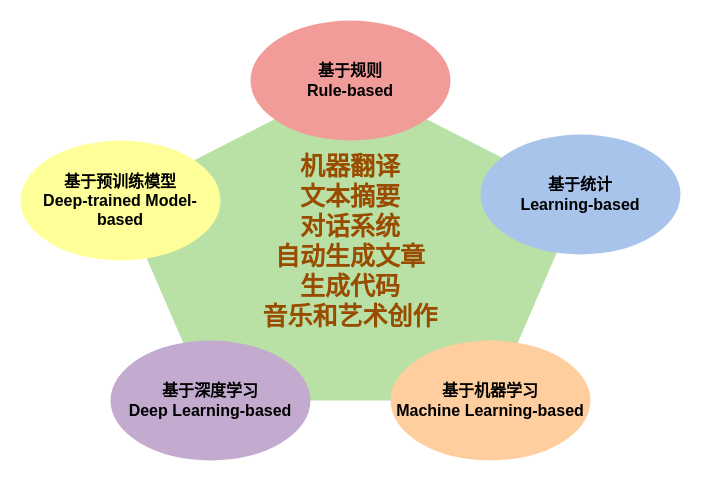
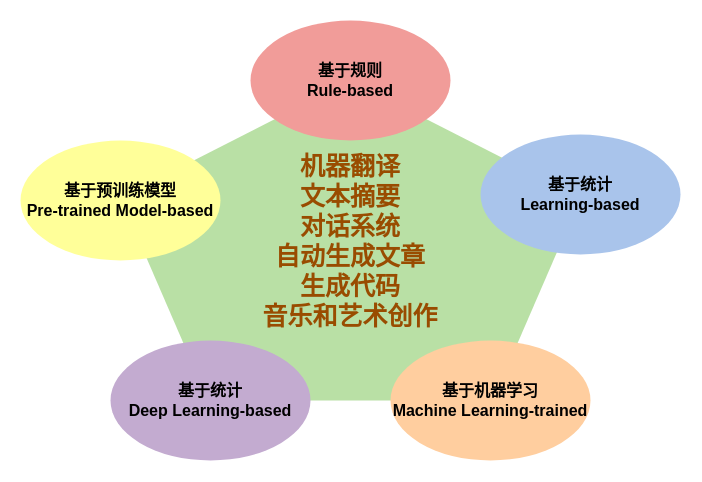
  <mxCell id="0" />
  <mxCell id="1" parent="0" />
  <mxCell id="2" value="&lt;div style=&quot;font-size: 25px;&quot; data-docx-has-block-data=&quot;false&quot; data-page-id=&quot;NyPqdCKraoXz9gxNVCfcIFdnnAc&quot;&gt;&lt;div class=&quot;old-record-id-Doaod4IAyoOceYx4PY6cm3YSnog&quot;&gt;&lt;b&gt;&lt;font color=&quot;#994c00&quot;&gt;机器翻译&lt;/font&gt;&lt;/b&gt;&lt;/div&gt;&lt;div class=&quot;old-record-id-Doaod4IAyoOceYx4PY6cm3YSnog&quot;&gt;&lt;b&gt;&lt;font color=&quot;#994c00&quot;&gt;文本摘要&lt;/font&gt;&lt;/b&gt;&lt;/div&gt;&lt;div class=&quot;old-record-id-Doaod4IAyoOceYx4PY6cm3YSnog&quot;&gt;&lt;b&gt;&lt;font color=&quot;#994c00&quot;&gt;对话系统&lt;/font&gt;&lt;/b&gt;&lt;/div&gt;&lt;div class=&quot;old-record-id-Doaod4IAyoOceYx4PY6cm3YSnog&quot;&gt;&lt;b&gt;&lt;font color=&quot;#994c00&quot;&gt;自动生成文章&lt;/font&gt;&lt;/b&gt;&lt;/div&gt;&lt;div class=&quot;old-record-id-Doaod4IAyoOceYx4PY6cm3YSnog&quot;&gt;&lt;b&gt;&lt;font color=&quot;#994c00&quot;&gt;生成代码&lt;/font&gt;&lt;/b&gt;&lt;/div&gt;&lt;div class=&quot;old-record-id-Doaod4IAyoOceYx4PY6cm3YSnog&quot;&gt;&lt;b&gt;&lt;font color=&quot;#994c00&quot;&gt;音乐和艺术创作&lt;/font&gt;&lt;/b&gt;&lt;/div&gt;&lt;/div&gt;" style="whiteSpace=wrap;html=1;shape=mxgraph.basic.pentagon;strokeColor=none;fillColor=#B9E0A5;" vertex="1" parent="1"><mxGeometry x="120" y="80" width="460" height="320" as="geometry" /></mxCell>
  <mxCell id="3" value="&lt;div style=&quot;font-size: 16px;&quot; data-docx-has-block-data=&quot;false&quot; data-page-id=&quot;NyPqdCKraoXz9gxNVCfcIFdnnAc&quot;&gt;&lt;div class=&quot;old-record-id-ESCcdiYyIow2AKxOADFcyxhwnZf&quot;&gt;&lt;b&gt;基于规则&lt;/b&gt;&lt;/div&gt;&lt;div class=&quot;old-record-id-ESCcdiYyIow2AKxOADFcyxhwnZf&quot;&gt;&lt;div data-docx-has-block-data=&quot;false&quot; data-page-id=&quot;NyPqdCKraoXz9gxNVCfcIFdnnAc&quot;&gt;&lt;div class=&quot;old-record-id-ESCcdiYyIow2AKxOADFcyxhwnZf&quot;&gt;&lt;b&gt;Rule-based&lt;/b&gt;&lt;/div&gt;&lt;/div&gt;&lt;/div&gt;&lt;/div&gt;" style="ellipse;whiteSpace=wrap;html=1;strokeColor=none;fillColor=#F19C99;" vertex="1" parent="1"><mxGeometry x="250" y="20" width="200" height="120" as="geometry" /></mxCell>
- <mxCell id="4" value="&lt;div style=&quot;font-size: 16px;&quot; data-docx-has-block-data=&quot;false&quot; data-page-id=&quot;NyPqdCKraoXz9gxNVCfcIFdnnAc&quot;&gt;&lt;div class=&quot;old-record-id-My8qdMWMOoC8kIxuiNQcSFuOnIf&quot;&gt;&lt;b&gt;基于预训练模型&lt;/b&gt;&lt;/div&gt;&lt;div class=&quot;old-record-id-My8qdMWMOoC8kIxuiNQcSFuOnIf&quot;&gt;&lt;div data-docx-has-block-data=&quot;false&quot; data-page-id=&quot;NyPqdCKraoXz9gxNVCfcIFdnnAc&quot;&gt;&lt;div class=&quot;old-record-id-My8qdMWMOoC8kIxuiNQcSFuOnIf&quot;&gt;&lt;b&gt;Deep-trained Model-based&lt;/b&gt;&lt;/div&gt;&lt;/div&gt;&lt;/div&gt;&lt;/div&gt;" style="ellipse;whiteSpace=wrap;html=1;strokeColor=none;fillColor=#FFFF99;" vertex="1" parent="1"><mxGeometry x="20" y="140" width="200" height="120" as="geometry" /></mxCell>
- <mxCell id="5" value="&lt;div style=&quot;font-size: 16px;&quot; data-docx-has-block-data=&quot;false&quot; data-page-id=&quot;NyPqdCKraoXz9gxNVCfcIFdnnAc&quot;&gt;&lt;div class=&quot;old-record-id-UK0Od6mYAoyGOOx4wQGcEKMInCc&quot;&gt;&lt;b&gt;基于深度学习&lt;/b&gt;&lt;/div&gt;&lt;div class=&quot;old-record-id-UK0Od6mYAoyGOOx4wQGcEKMInCc&quot;&gt;&lt;div data-docx-has-block-data=&quot;false&quot; data-page-id=&quot;NyPqdCKraoXz9gxNVCfcIFdnnAc&quot;&gt;&lt;div class=&quot;old-record-id-UK0Od6mYAoyGOOx4wQGcEKMInCc&quot;&gt;&lt;b&gt;Deep Learning-based&lt;/b&gt;&lt;/div&gt;&lt;/div&gt;&lt;/div&gt;&lt;/div&gt;" style="ellipse;whiteSpace=wrap;html=1;strokeColor=none;fillColor=#C3ABD0;" vertex="1" parent="1"><mxGeometry x="110" y="340" width="200" height="120" as="geometry" /></mxCell>
- <mxCell id="6" value="&lt;div style=&quot;font-size: 16px;&quot; data-docx-has-block-data=&quot;false&quot; data-page-id=&quot;NyPqdCKraoXz9gxNVCfcIFdnnAc&quot;&gt;&lt;div class=&quot;old-record-id-BCG8d6cW2oY2qAxI1sKcz6funfe&quot;&gt;&lt;b&gt;基于机器学习&lt;/b&gt;&lt;/div&gt;&lt;div class=&quot;old-record-id-BCG8d6cW2oY2qAxI1sKcz6funfe&quot;&gt;&lt;div data-docx-has-block-data=&quot;false&quot; data-page-id=&quot;NyPqdCKraoXz9gxNVCfcIFdnnAc&quot;&gt;&lt;div class=&quot;old-record-id-BCG8d6cW2oY2qAxI1sKcz6funfe&quot;&gt;&lt;div data-docx-has-block-data=&quot;false&quot; data-page-id=&quot;NyPqdCKraoXz9gxNVCfcIFdnnAc&quot;&gt;&lt;div class=&quot;old-record-id-BCG8d6cW2oY2qAxI1sKcz6funfe&quot;&gt;&lt;b&gt;Machine Learning-based&lt;/b&gt;&lt;/div&gt;&lt;/div&gt;&lt;/div&gt;&lt;/div&gt;&lt;/div&gt;&lt;/div&gt;" style="ellipse;whiteSpace=wrap;html=1;strokeColor=none;fillColor=#FFCE9F;" vertex="1" parent="1"><mxGeometry x="390" y="340" width="200" height="120" as="geometry" /></mxCell>
+ <mxCell id="4" value="&lt;div style=&quot;font-size: 16px;&quot; data-docx-has-block-data=&quot;false&quot; data-page-id=&quot;NyPqdCKraoXz9gxNVCfcIFdnnAc&quot;&gt;&lt;div class=&quot;old-record-id-My8qdMWMOoC8kIxuiNQcSFuOnIf&quot;&gt;&lt;b&gt;基于预训练模型&lt;/b&gt;&lt;/div&gt;&lt;div class=&quot;old-record-id-My8qdMWMOoC8kIxuiNQcSFuOnIf&quot;&gt;&lt;div data-docx-has-block-data=&quot;false&quot; data-page-id=&quot;NyPqdCKraoXz9gxNVCfcIFdnnAc&quot;&gt;&lt;div class=&quot;old-record-id-My8qdMWMOoC8kIxuiNQcSFuOnIf&quot;&gt;&lt;b&gt;Pre-trained Model-based&lt;/b&gt;&lt;/div&gt;&lt;/div&gt;&lt;/div&gt;&lt;/div&gt;" style="ellipse;whiteSpace=wrap;html=1;strokeColor=none;fillColor=#FFFF99;" vertex="1" parent="1"><mxGeometry x="20" y="140" width="200" height="120" as="geometry" /></mxCell>
+ <mxCell id="5" value="&lt;div style=&quot;font-size: 16px;&quot; data-docx-has-block-data=&quot;false&quot; data-page-id=&quot;NyPqdCKraoXz9gxNVCfcIFdnnAc&quot;&gt;&lt;div class=&quot;old-record-id-UK0Od6mYAoyGOOx4wQGcEKMInCc&quot;&gt;&lt;b&gt;基于统计&lt;/b&gt;&lt;/div&gt;&lt;div class=&quot;old-record-id-UK0Od6mYAoyGOOx4wQGcEKMInCc&quot;&gt;&lt;div data-docx-has-block-data=&quot;false&quot; data-page-id=&quot;NyPqdCKraoXz9gxNVCfcIFdnnAc&quot;&gt;&lt;div class=&quot;old-record-id-UK0Od6mYAoyGOOx4wQGcEKMInCc&quot;&gt;&lt;b&gt;Deep Learning-based&lt;/b&gt;&lt;/div&gt;&lt;/div&gt;&lt;/div&gt;&lt;/div&gt;" style="ellipse;whiteSpace=wrap;html=1;strokeColor=none;fillColor=#C3ABD0;" vertex="1" parent="1"><mxGeometry x="110" y="340" width="200" height="120" as="geometry" /></mxCell>
+ <mxCell id="6" value="&lt;div style=&quot;font-size: 16px;&quot; data-docx-has-block-data=&quot;false&quot; data-page-id=&quot;NyPqdCKraoXz9gxNVCfcIFdnnAc&quot;&gt;&lt;div class=&quot;old-record-id-BCG8d6cW2oY2qAxI1sKcz6funfe&quot;&gt;&lt;b&gt;基于机器学习&lt;/b&gt;&lt;/div&gt;&lt;div class=&quot;old-record-id-BCG8d6cW2oY2qAxI1sKcz6funfe&quot;&gt;&lt;div data-docx-has-block-data=&quot;false&quot; data-page-id=&quot;NyPqdCKraoXz9gxNVCfcIFdnnAc&quot;&gt;&lt;div class=&quot;old-record-id-BCG8d6cW2oY2qAxI1sKcz6funfe&quot;&gt;&lt;div data-docx-has-block-data=&quot;false&quot; data-page-id=&quot;NyPqdCKraoXz9gxNVCfcIFdnnAc&quot;&gt;&lt;div class=&quot;old-record-id-BCG8d6cW2oY2qAxI1sKcz6funfe&quot;&gt;&lt;b&gt;Machine Learning-trained&lt;/b&gt;&lt;/div&gt;&lt;/div&gt;&lt;/div&gt;&lt;/div&gt;&lt;/div&gt;&lt;/div&gt;" style="ellipse;whiteSpace=wrap;html=1;strokeColor=none;fillColor=#FFCE9F;" vertex="1" parent="1"><mxGeometry x="390" y="340" width="200" height="120" as="geometry" /></mxCell>
  <mxCell id="7" value="&lt;div style=&quot;font-size: 16px;&quot; data-docx-has-block-data=&quot;false&quot; data-page-id=&quot;NyPqdCKraoXz9gxNVCfcIFdnnAc&quot;&gt;&lt;div class=&quot;old-record-id-A8UIdWOwIouSeExctHMcqoL3nwd&quot;&gt;&lt;b&gt;基于统计&lt;/b&gt;&lt;/div&gt;&lt;div class=&quot;old-record-id-A8UIdWOwIouSeExctHMcqoL3nwd&quot;&gt;&lt;div data-docx-has-block-data=&quot;false&quot; data-page-id=&quot;NyPqdCKraoXz9gxNVCfcIFdnnAc&quot;&gt;&lt;div class=&quot;old-record-id-A8UIdWOwIouSeExctHMcqoL3nwd&quot;&gt;&lt;b&gt;Learning-based&lt;/b&gt;&lt;/div&gt;&lt;/div&gt;&lt;/div&gt;&lt;/div&gt;" style="ellipse;whiteSpace=wrap;html=1;strokeColor=none;fillColor=#A9C4EB;" vertex="1" parent="1"><mxGeometry x="480" y="134" width="200" height="120" as="geometry" /></mxCell>
